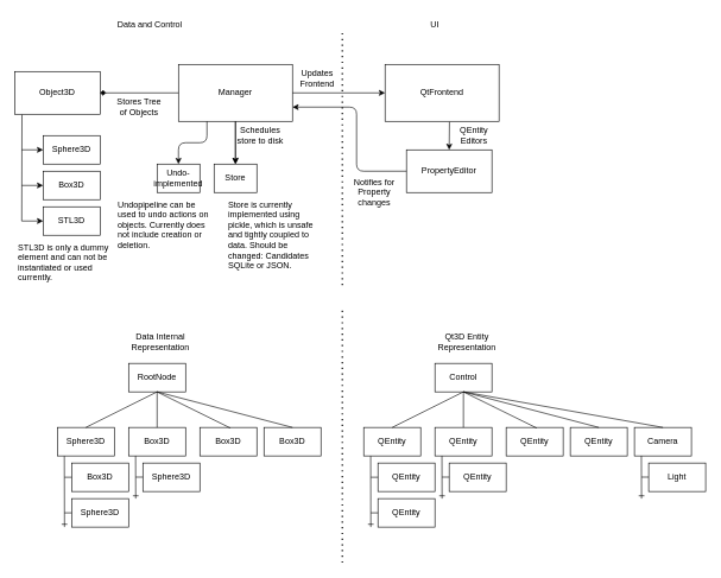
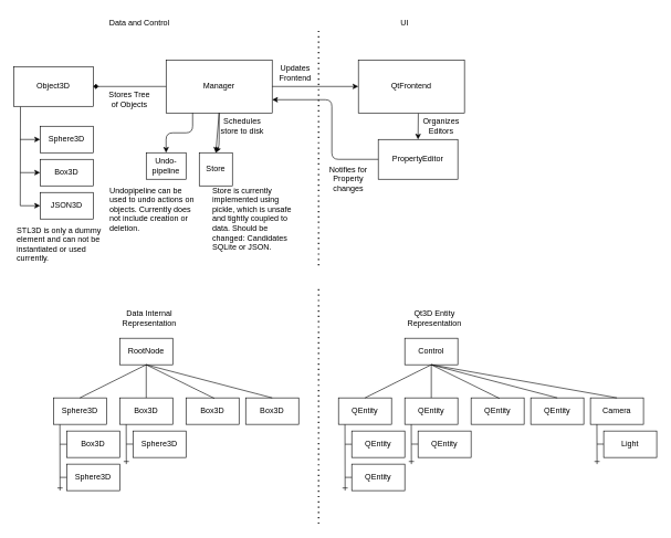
  <mxCell id="0" />
  <mxCell id="1" parent="0" />
  <mxCell id="2" value="Manager" style="rounded=0;whiteSpace=wrap;html=1;" vertex="1" parent="1"><mxGeometry x="250" y="90" width="160" height="80" as="geometry" /></mxCell>
  <mxCell id="3" value="UI" style="text;strokeColor=none;fillColor=none;align=center;verticalAlign=top;spacingLeft=4;spacingRight=4;overflow=hidden;rotatable=0;points=[[0,0.5],[1,0.5]];portConstraint=eastwest;" vertex="1" parent="1"><mxGeometry x="580" y="20" width="60" height="26" as="geometry" /></mxCell>
  <mxCell id="4" value="Data and Control" style="text;strokeColor=none;fillColor=none;align=center;verticalAlign=top;spacingLeft=4;spacingRight=4;overflow=hidden;rotatable=0;points=[[0,0.5],[1,0.5]];portConstraint=eastwest;" vertex="1" parent="1"><mxGeometry x="130" y="20" width="160" height="26" as="geometry" /></mxCell>
  <mxCell id="5" value="Object3D" style="rounded=0;whiteSpace=wrap;html=1;align=center;" vertex="1" parent="1"><mxGeometry x="20" y="100" width="120" height="60" as="geometry" /></mxCell>
  <mxCell id="6" value="Sphere3D" style="rounded=0;whiteSpace=wrap;html=1;align=center;" vertex="1" parent="1"><mxGeometry x="60" y="190" width="80" height="40" as="geometry" /></mxCell>
  <mxCell id="7" value="Box3D" style="rounded=0;whiteSpace=wrap;html=1;align=center;" vertex="1" parent="1"><mxGeometry x="60" y="240" width="80" height="40" as="geometry" /></mxCell>
- <mxCell id="8" value="STL3D" style="rounded=0;whiteSpace=wrap;html=1;align=center;" vertex="1" parent="1"><mxGeometry x="60" y="290" width="80" height="40" as="geometry" /></mxCell>
+ <mxCell id="8" value="JSON3D" style="rounded=0;whiteSpace=wrap;html=1;align=center;" vertex="1" parent="1"><mxGeometry x="60" y="290" width="80" height="40" as="geometry" /></mxCell>
  <mxCell id="9" value="" style="endArrow=classic;html=1;" edge="1" parent="1"><mxGeometry width="50" height="50" relative="1" as="geometry"><mxPoint x="30" y="260" as="sourcePoint" /><mxPoint x="60" y="260" as="targetPoint" /></mxGeometry></mxCell>
  <mxCell id="10" value="" style="endArrow=none;html=1;entryX=0.086;entryY=1.011;entryDx=0;entryDy=0;entryPerimeter=0;" edge="1" parent="1" target="5"><mxGeometry width="50" height="50" relative="1" as="geometry"><mxPoint x="30" y="310" as="sourcePoint" /><mxPoint x="210" y="250" as="targetPoint" /></mxGeometry></mxCell>
  <mxCell id="11" value="" style="endArrow=classic;html=1;" edge="1" parent="1"><mxGeometry width="50" height="50" relative="1" as="geometry"><mxPoint x="30" y="310" as="sourcePoint" /><mxPoint x="60" y="310" as="targetPoint" /></mxGeometry></mxCell>
  <mxCell id="12" value="" style="endArrow=classic;html=1;" edge="1" parent="1"><mxGeometry width="50" height="50" relative="1" as="geometry"><mxPoint x="30" y="210" as="sourcePoint" /><mxPoint x="60" y="210" as="targetPoint" /></mxGeometry></mxCell>
  <mxCell id="13" value="QtFrontend" style="rounded=0;whiteSpace=wrap;html=1;" vertex="1" parent="1"><mxGeometry x="540" y="90" width="160" height="80" as="geometry" /></mxCell>
  <mxCell id="14" value="PropertyEditor" style="rounded=0;whiteSpace=wrap;html=1;align=center;" vertex="1" parent="1"><mxGeometry x="570" y="210" width="120" height="60" as="geometry" /></mxCell>
  <mxCell id="15" value="" style="endArrow=diamond;html=1;exitX=0;exitY=0.5;exitDx=0;exitDy=0;entryX=1;entryY=0.5;entryDx=0;entryDy=0;" edge="1" parent="1" source="2" target="5"><mxGeometry width="50" height="50" relative="1" as="geometry"><mxPoint x="190" y="230" as="sourcePoint" /><mxPoint x="240" y="180" as="targetPoint" /></mxGeometry></mxCell>
  <mxCell id="16" value="Stores Tree of Objects" style="text;html=1;strokeColor=none;fillColor=none;align=center;verticalAlign=middle;whiteSpace=wrap;rounded=0;" vertex="1" parent="1"><mxGeometry x="160" y="140" width="70" height="20" as="geometry" /></mxCell>
  <mxCell id="17" value="" style="endArrow=classic;html=1;exitX=0;exitY=0.5;exitDx=0;exitDy=0;entryX=1;entryY=0.75;entryDx=0;entryDy=0;" edge="1" parent="1" source="14" target="2"><mxGeometry width="50" height="50" relative="1" as="geometry"><mxPoint x="360" y="270" as="sourcePoint" /><mxPoint x="410" y="220" as="targetPoint" /><Array as="points"><mxPoint x="500" y="240" /><mxPoint x="500" y="150" /></Array></mxGeometry></mxCell>
  <mxCell id="18" value="Notifies for Property changes" style="text;html=1;strokeColor=none;fillColor=none;align=center;verticalAlign=middle;whiteSpace=wrap;rounded=0;" vertex="1" parent="1"><mxGeometry x="490" y="260" width="70" height="20" as="geometry" /></mxCell>
  <mxCell id="19" value="" style="endArrow=classic;html=1;entryX=0;entryY=0.5;entryDx=0;entryDy=0;exitX=1;exitY=0.5;exitDx=0;exitDy=0;" edge="1" parent="1" source="2" target="13"><mxGeometry width="50" height="50" relative="1" as="geometry"><mxPoint x="360" y="270" as="sourcePoint" /><mxPoint x="410" y="220" as="targetPoint" /></mxGeometry></mxCell>
  <mxCell id="20" value="Updates Frontend" style="text;html=1;strokeColor=none;fillColor=none;align=center;verticalAlign=middle;whiteSpace=wrap;rounded=0;" vertex="1" parent="1"><mxGeometry x="410" y="100" width="70" height="20" as="geometry" /></mxCell>
- <mxCell id="21" value="Store" style="rounded=0;whiteSpace=wrap;html=1;align=center;" vertex="1" parent="1"><mxGeometry x="300" y="230" width="60" height="40" as="geometry" /></mxCell>
+ <mxCell id="21" value="Store" style="rounded=0;whiteSpace=wrap;html=1;align=center;" vertex="1" parent="1"><mxGeometry x="300" y="230" width="50" height="50" as="geometry" /></mxCell>
  <mxCell id="22" value="" style="endArrow=classic;html=1;exitX=0.5;exitY=1;exitDx=0;exitDy=0;entryX=0.5;entryY=0;entryDx=0;entryDy=0;" edge="1" parent="1" source="2" target="21"><mxGeometry width="50" height="50" relative="1" as="geometry"><mxPoint x="360" y="270" as="sourcePoint" /><mxPoint x="410" y="220" as="targetPoint" /></mxGeometry></mxCell>
  <mxCell id="23" value="Schedules store to disk" style="text;html=1;strokeColor=none;fillColor=none;align=center;verticalAlign=middle;whiteSpace=wrap;rounded=0;" vertex="1" parent="1"><mxGeometry x="330" y="180" width="70" height="20" as="geometry" /></mxCell>
  <mxCell id="24" value="Store is currently implemented using pickle, which is unsafe and tightly coupled to data. Should be changed: Candidates SQLite or JSON." style="text;html=1;strokeColor=none;fillColor=none;spacing=5;spacingTop=-20;whiteSpace=wrap;overflow=hidden;rounded=0;align=left;" vertex="1" parent="1"><mxGeometry x="315" y="290" width="140" height="100" as="geometry" /></mxCell>
  <mxCell id="25" value="" style="endArrow=none;dashed=1;html=1;dashPattern=1 3;strokeWidth=2;" edge="1" parent="1"><mxGeometry width="50" height="50" relative="1" as="geometry"><mxPoint x="480" y="400" as="sourcePoint" /><mxPoint x="480" y="40" as="targetPoint" /></mxGeometry></mxCell>
  <mxCell id="26" value="" style="endArrow=classic;html=1;entryX=0.5;entryY=0;entryDx=0;entryDy=0;exitX=0.565;exitY=1.009;exitDx=0;exitDy=0;exitPerimeter=0;" edge="1" parent="1" source="13" target="14"><mxGeometry width="50" height="50" relative="1" as="geometry"><mxPoint x="430" y="160" as="sourcePoint" /><mxPoint x="480" y="110" as="targetPoint" /></mxGeometry></mxCell>
- <mxCell id="27" value="QEntity Editors" style="text;html=1;strokeColor=none;fillColor=none;align=center;verticalAlign=middle;whiteSpace=wrap;rounded=0;" vertex="1" parent="1"><mxGeometry x="630" y="180" width="70" height="20" as="geometry" /></mxCell>
- <mxCell id="28" value="&lt;font style=&quot;font-size: 12px&quot;&gt;Undo-implemented&lt;/font&gt;" style="rounded=0;whiteSpace=wrap;html=1;align=center;" vertex="1" parent="1"><mxGeometry x="220" y="230" width="60" height="40" as="geometry" /></mxCell>
+ <mxCell id="27" value="Organizes Editors" style="text;html=1;strokeColor=none;fillColor=none;align=center;verticalAlign=middle;whiteSpace=wrap;rounded=0;" vertex="1" parent="1"><mxGeometry x="630" y="180" width="70" height="20" as="geometry" /></mxCell>
+ <mxCell id="28" value="&lt;font style=&quot;font-size: 12px&quot;&gt;Undo-pipeline&lt;/font&gt;" style="rounded=0;whiteSpace=wrap;html=1;align=center;" vertex="1" parent="1"><mxGeometry x="220" y="230" width="60" height="40" as="geometry" /></mxCell>
  <mxCell id="29" value="" style="endArrow=classic;html=1;exitX=0.5;exitY=1;exitDx=0;exitDy=0;entryX=0.5;entryY=0;entryDx=0;entryDy=0;" edge="1" parent="1" source="2" target="21"><mxGeometry width="50" height="50" relative="1" as="geometry"><mxPoint x="330" y="170" as="sourcePoint" /><mxPoint x="330" y="230" as="targetPoint" /><Array as="points"><mxPoint x="330" y="220" /></Array></mxGeometry></mxCell>
  <mxCell id="30" value="" style="endArrow=classic;html=1;exitX=0.25;exitY=1;exitDx=0;exitDy=0;entryX=0.5;entryY=0;entryDx=0;entryDy=0;startArrow=none;startFill=0;" edge="1" parent="1" source="2" target="28"><mxGeometry width="50" height="50" relative="1" as="geometry"><mxPoint x="340" y="180" as="sourcePoint" /><mxPoint x="340" y="240" as="targetPoint" /><Array as="points"><mxPoint x="290" y="200" /><mxPoint x="250" y="200" /></Array></mxGeometry></mxCell>
  <mxCell id="31" value="Undopipeline can be used to undo actions on objects. Currently does not include creation or deletion." style="text;html=1;strokeColor=none;fillColor=none;spacing=5;spacingTop=-20;whiteSpace=wrap;overflow=hidden;rounded=0;align=left;" vertex="1" parent="1"><mxGeometry x="160" y="290" width="140" height="100" as="geometry" /></mxCell>
  <mxCell id="32" value="STL3D is only a dummy element and can not be instantiated or used currently." style="text;html=1;strokeColor=none;fillColor=none;spacing=5;spacingTop=-20;whiteSpace=wrap;overflow=hidden;rounded=0;align=left;" vertex="1" parent="1"><mxGeometry x="20" y="350" width="140" height="100" as="geometry" /></mxCell>
  <mxCell id="33" value="Sphere3D" style="rounded=0;whiteSpace=wrap;html=1;align=center;" vertex="1" parent="1"><mxGeometry x="80" y="600" width="80" height="40" as="geometry" /></mxCell>
  <mxCell id="34" value="Box3D" style="rounded=0;whiteSpace=wrap;html=1;align=center;" vertex="1" parent="1"><mxGeometry x="180" y="600" width="80" height="40" as="geometry" /></mxCell>
  <mxCell id="35" value="RootNode" style="rounded=0;whiteSpace=wrap;html=1;align=center;" vertex="1" parent="1"><mxGeometry x="180" y="510" width="80" height="40" as="geometry" /></mxCell>
  <mxCell id="36" value="Box3D" style="rounded=0;whiteSpace=wrap;html=1;align=center;" vertex="1" parent="1"><mxGeometry x="280" y="600" width="80" height="40" as="geometry" /></mxCell>
  <mxCell id="37" value="Box3D" style="rounded=0;whiteSpace=wrap;html=1;align=center;" vertex="1" parent="1"><mxGeometry x="370" y="600" width="80" height="40" as="geometry" /></mxCell>
  <mxCell id="38" value="Box3D" style="rounded=0;whiteSpace=wrap;html=1;align=center;" vertex="1" parent="1"><mxGeometry x="100" y="650" width="80" height="40" as="geometry" /></mxCell>
  <mxCell id="39" value="Sphere3D" style="rounded=0;whiteSpace=wrap;html=1;align=center;" vertex="1" parent="1"><mxGeometry x="100" y="700" width="80" height="40" as="geometry" /></mxCell>
  <mxCell id="40" value="Sphere3D" style="rounded=0;whiteSpace=wrap;html=1;align=center;" vertex="1" parent="1"><mxGeometry x="200" y="650" width="80" height="40" as="geometry" /></mxCell>
  <mxCell id="41" value="" style="endArrow=none;html=1;entryX=0.5;entryY=1;entryDx=0;entryDy=0;exitX=0.5;exitY=0;exitDx=0;exitDy=0;" edge="1" parent="1" source="33" target="35"><mxGeometry width="50" height="50" relative="1" as="geometry"><mxPoint x="90" y="590" as="sourcePoint" /><mxPoint x="140" y="540" as="targetPoint" /></mxGeometry></mxCell>
  <mxCell id="42" value="" style="endArrow=none;html=1;entryX=0.5;entryY=1;entryDx=0;entryDy=0;exitX=0.5;exitY=0;exitDx=0;exitDy=0;" edge="1" parent="1" source="34" target="35"><mxGeometry width="50" height="50" relative="1" as="geometry"><mxPoint x="130" y="610" as="sourcePoint" /><mxPoint x="230" y="560" as="targetPoint" /></mxGeometry></mxCell>
  <mxCell id="43" value="" style="endArrow=none;html=1;entryX=0.5;entryY=1;entryDx=0;entryDy=0;exitX=0.535;exitY=0.02;exitDx=0;exitDy=0;exitPerimeter=0;" edge="1" parent="1" source="36" target="35"><mxGeometry width="50" height="50" relative="1" as="geometry"><mxPoint x="140" y="620" as="sourcePoint" /><mxPoint x="240" y="570" as="targetPoint" /></mxGeometry></mxCell>
  <mxCell id="44" value="" style="endArrow=none;html=1;entryX=0.5;entryY=1;entryDx=0;entryDy=0;exitX=0.5;exitY=0;exitDx=0;exitDy=0;" edge="1" parent="1" source="37" target="35"><mxGeometry width="50" height="50" relative="1" as="geometry"><mxPoint x="150" y="630" as="sourcePoint" /><mxPoint x="250" y="580" as="targetPoint" /></mxGeometry></mxCell>
  <mxCell id="45" value="" style="endArrow=none;html=1;entryX=0.135;entryY=0.98;entryDx=0;entryDy=0;entryPerimeter=0;sourcePerimeterSpacing=0;targetPerimeterSpacing=0;endSize=6;startSize=6;endFill=0;startArrow=ERone;startFill=0;" edge="1" parent="1"><mxGeometry width="50" height="50" relative="1" as="geometry"><mxPoint x="90" y="740" as="sourcePoint" /><mxPoint x="89.8" y="640.2" as="targetPoint" /></mxGeometry></mxCell>
  <mxCell id="46" value="" style="endArrow=none;html=1;exitX=0;exitY=0.5;exitDx=0;exitDy=0;" edge="1" parent="1" source="38"><mxGeometry width="50" height="50" relative="1" as="geometry"><mxPoint x="101" y="740" as="sourcePoint" /><mxPoint x="90" y="670" as="targetPoint" /><Array as="points"><mxPoint x="100" y="670" /></Array></mxGeometry></mxCell>
  <mxCell id="47" value="" style="endArrow=none;html=1;entryX=0;entryY=0.5;entryDx=0;entryDy=0;" edge="1" parent="1" target="39"><mxGeometry width="50" height="50" relative="1" as="geometry"><mxPoint x="90" y="720" as="sourcePoint" /><mxPoint x="110.8" y="659.2" as="targetPoint" /></mxGeometry></mxCell>
  <mxCell id="48" value="" style="endArrow=none;html=1;entryX=0.135;entryY=0.98;entryDx=0;entryDy=0;entryPerimeter=0;sourcePerimeterSpacing=0;targetPerimeterSpacing=0;endSize=6;startSize=6;endFill=0;startArrow=ERone;startFill=0;" edge="1" parent="1"><mxGeometry width="50" height="50" relative="1" as="geometry"><mxPoint x="190" y="700" as="sourcePoint" /><mxPoint x="189.8" y="640" as="targetPoint" /></mxGeometry></mxCell>
  <mxCell id="49" value="" style="endArrow=none;html=1;exitX=0;exitY=0.5;exitDx=0;exitDy=0;" edge="1" parent="1"><mxGeometry width="50" height="50" relative="1" as="geometry"><mxPoint x="200" y="669.8" as="sourcePoint" /><mxPoint x="190" y="669.8" as="targetPoint" /><Array as="points"><mxPoint x="200" y="669.8" /></Array></mxGeometry></mxCell>
  <mxCell id="50" value="QEntity" style="rounded=0;whiteSpace=wrap;html=1;align=center;" vertex="1" parent="1"><mxGeometry x="510" y="600" width="80" height="40" as="geometry" /></mxCell>
  <mxCell id="51" value="QEntity" style="rounded=0;whiteSpace=wrap;html=1;align=center;" vertex="1" parent="1"><mxGeometry x="610" y="600" width="80" height="40" as="geometry" /></mxCell>
  <mxCell id="52" value="Control" style="rounded=0;whiteSpace=wrap;html=1;align=center;" vertex="1" parent="1"><mxGeometry x="610" y="510" width="80" height="40" as="geometry" /></mxCell>
  <mxCell id="53" value="QEntity" style="rounded=0;whiteSpace=wrap;html=1;align=center;" vertex="1" parent="1"><mxGeometry x="710" y="600" width="80" height="40" as="geometry" /></mxCell>
  <mxCell id="54" value="QEntity" style="rounded=0;whiteSpace=wrap;html=1;align=center;" vertex="1" parent="1"><mxGeometry x="800" y="600" width="80" height="40" as="geometry" /></mxCell>
  <mxCell id="55" value="QEntity" style="rounded=0;whiteSpace=wrap;html=1;align=center;" vertex="1" parent="1"><mxGeometry x="530" y="650" width="80" height="40" as="geometry" /></mxCell>
  <mxCell id="56" value="QEntity" style="rounded=0;whiteSpace=wrap;html=1;align=center;" vertex="1" parent="1"><mxGeometry x="530" y="700" width="80" height="40" as="geometry" /></mxCell>
  <mxCell id="57" value="QEntity" style="rounded=0;whiteSpace=wrap;html=1;align=center;" vertex="1" parent="1"><mxGeometry x="630" y="650" width="80" height="40" as="geometry" /></mxCell>
  <mxCell id="58" value="" style="endArrow=none;html=1;entryX=0.5;entryY=1;entryDx=0;entryDy=0;exitX=0.5;exitY=0;exitDx=0;exitDy=0;" edge="1" source="50" target="52" parent="1"><mxGeometry width="50" height="50" relative="1" as="geometry"><mxPoint x="520" y="590" as="sourcePoint" /><mxPoint x="570" y="540" as="targetPoint" /></mxGeometry></mxCell>
  <mxCell id="59" value="" style="endArrow=none;html=1;entryX=0.5;entryY=1;entryDx=0;entryDy=0;exitX=0.5;exitY=0;exitDx=0;exitDy=0;" edge="1" source="51" target="52" parent="1"><mxGeometry width="50" height="50" relative="1" as="geometry"><mxPoint x="560" y="610" as="sourcePoint" /><mxPoint x="660" y="560" as="targetPoint" /></mxGeometry></mxCell>
  <mxCell id="60" value="" style="endArrow=none;html=1;entryX=0.5;entryY=1;entryDx=0;entryDy=0;exitX=0.535;exitY=0.02;exitDx=0;exitDy=0;exitPerimeter=0;" edge="1" source="53" target="52" parent="1"><mxGeometry width="50" height="50" relative="1" as="geometry"><mxPoint x="570" y="620" as="sourcePoint" /><mxPoint x="670" y="570" as="targetPoint" /></mxGeometry></mxCell>
  <mxCell id="61" value="" style="endArrow=none;html=1;entryX=0.5;entryY=1;entryDx=0;entryDy=0;exitX=0.5;exitY=0;exitDx=0;exitDy=0;" edge="1" source="54" target="52" parent="1"><mxGeometry width="50" height="50" relative="1" as="geometry"><mxPoint x="580" y="630" as="sourcePoint" /><mxPoint x="680" y="580" as="targetPoint" /></mxGeometry></mxCell>
  <mxCell id="62" value="" style="endArrow=none;html=1;entryX=0.135;entryY=0.98;entryDx=0;entryDy=0;entryPerimeter=0;sourcePerimeterSpacing=0;targetPerimeterSpacing=0;endSize=6;startSize=6;endFill=0;startArrow=ERone;startFill=0;" edge="1" parent="1"><mxGeometry width="50" height="50" relative="1" as="geometry"><mxPoint x="520" y="740" as="sourcePoint" /><mxPoint x="519.8" y="640.2" as="targetPoint" /></mxGeometry></mxCell>
  <mxCell id="63" value="" style="endArrow=none;html=1;exitX=0;exitY=0.5;exitDx=0;exitDy=0;" edge="1" source="55" parent="1"><mxGeometry width="50" height="50" relative="1" as="geometry"><mxPoint x="531" y="740" as="sourcePoint" /><mxPoint x="520" y="670" as="targetPoint" /><Array as="points"><mxPoint x="530" y="670" /></Array></mxGeometry></mxCell>
  <mxCell id="64" value="" style="endArrow=none;html=1;entryX=0;entryY=0.5;entryDx=0;entryDy=0;" edge="1" target="56" parent="1"><mxGeometry width="50" height="50" relative="1" as="geometry"><mxPoint x="520" y="720" as="sourcePoint" /><mxPoint x="540.8" y="659.2" as="targetPoint" /></mxGeometry></mxCell>
  <mxCell id="65" value="" style="endArrow=none;html=1;entryX=0.135;entryY=0.98;entryDx=0;entryDy=0;entryPerimeter=0;sourcePerimeterSpacing=0;targetPerimeterSpacing=0;endSize=6;startSize=6;endFill=0;startArrow=ERone;startFill=0;" edge="1" parent="1"><mxGeometry width="50" height="50" relative="1" as="geometry"><mxPoint x="620" y="700" as="sourcePoint" /><mxPoint x="619.8" y="640" as="targetPoint" /></mxGeometry></mxCell>
  <mxCell id="66" value="" style="endArrow=none;html=1;exitX=0;exitY=0.5;exitDx=0;exitDy=0;" edge="1" parent="1"><mxGeometry width="50" height="50" relative="1" as="geometry"><mxPoint x="630" y="669.8" as="sourcePoint" /><mxPoint x="620" y="669.8" as="targetPoint" /><Array as="points"><mxPoint x="630" y="669.8" /></Array></mxGeometry></mxCell>
  <mxCell id="67" value="Camera" style="rounded=0;whiteSpace=wrap;html=1;align=center;" vertex="1" parent="1"><mxGeometry x="890" y="600" width="80" height="40" as="geometry" /></mxCell>
  <mxCell id="68" value="" style="endArrow=none;html=1;entryX=0.135;entryY=0.98;entryDx=0;entryDy=0;entryPerimeter=0;sourcePerimeterSpacing=0;targetPerimeterSpacing=0;endSize=6;startSize=6;endFill=0;startArrow=ERone;startFill=0;" edge="1" parent="1"><mxGeometry width="50" height="50" relative="1" as="geometry"><mxPoint x="900" y="700" as="sourcePoint" /><mxPoint x="899.8" y="640" as="targetPoint" /></mxGeometry></mxCell>
  <mxCell id="69" value="" style="endArrow=none;html=1;exitX=0;exitY=0.5;exitDx=0;exitDy=0;" edge="1" parent="1"><mxGeometry width="50" height="50" relative="1" as="geometry"><mxPoint x="910" y="669.8" as="sourcePoint" /><mxPoint x="900" y="669.8" as="targetPoint" /><Array as="points"><mxPoint x="910" y="669.8" /></Array></mxGeometry></mxCell>
  <mxCell id="70" value="" style="endArrow=none;html=1;exitX=0.5;exitY=0;exitDx=0;exitDy=0;" edge="1" source="67" parent="1"><mxGeometry width="50" height="50" relative="1" as="geometry"><mxPoint x="840" y="610" as="sourcePoint" /><mxPoint x="650" y="550" as="targetPoint" /></mxGeometry></mxCell>
  <mxCell id="71" value="Light" style="rounded=0;whiteSpace=wrap;html=1;align=center;" vertex="1" parent="1"><mxGeometry x="910" y="650" width="80" height="40" as="geometry" /></mxCell>
  <mxCell id="72" value="Qt3D Entity Representation" style="text;html=1;strokeColor=none;fillColor=none;align=center;verticalAlign=middle;whiteSpace=wrap;rounded=0;" vertex="1" parent="1"><mxGeometry x="590" y="470" width="130" height="20" as="geometry" /></mxCell>
  <mxCell id="73" value="" style="endArrow=none;dashed=1;html=1;dashPattern=1 3;strokeWidth=2;" edge="1" parent="1"><mxGeometry width="50" height="50" relative="1" as="geometry"><mxPoint x="480" y="790" as="sourcePoint" /><mxPoint x="480" y="430" as="targetPoint" /></mxGeometry></mxCell>
  <mxCell id="74" value="Data Internal Representation" style="text;html=1;strokeColor=none;fillColor=none;align=center;verticalAlign=middle;whiteSpace=wrap;rounded=0;" vertex="1" parent="1"><mxGeometry x="160" y="470" width="130" height="20" as="geometry" /></mxCell>
